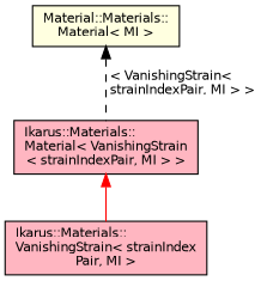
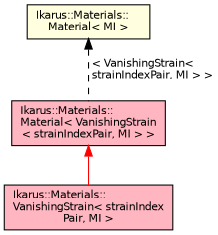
  digraph {
    node [color=black fillcolor=lightpink fontname=Helvetica fontsize=10 shape=record style=filled]
    edge [dir=back fontname=Helvetica fontsize=10 labelfontname=Helvetica labelfontsize=10]
    n1 [fontcolor=black height=0.2 label="Ikarus::Materials::\lVanishingStrain\< strainIndex\lPair, MI \>" width=0.4]
    n2 [height=0.2 label="Ikarus::Materials::\lMaterial\< VanishingStrain\l\< strainIndexPair, MI \> \>" width=0.4]
-   n3 [fillcolor=lightyellow height=0.2 label="Material::Materials::\lMaterial\< MI \>" width=0.4]
+   n3 [fillcolor=lightyellow height=0.2 label="Ikarus::Materials::\lMaterial\< MI \>" width=0.4]
    n2 -> n1 [color=red style=solid]
    n3 -> n2 [color=black label=" \< VanishingStrain\<\l strainIndexPair, MI \> \>" style=dashed]
  }
